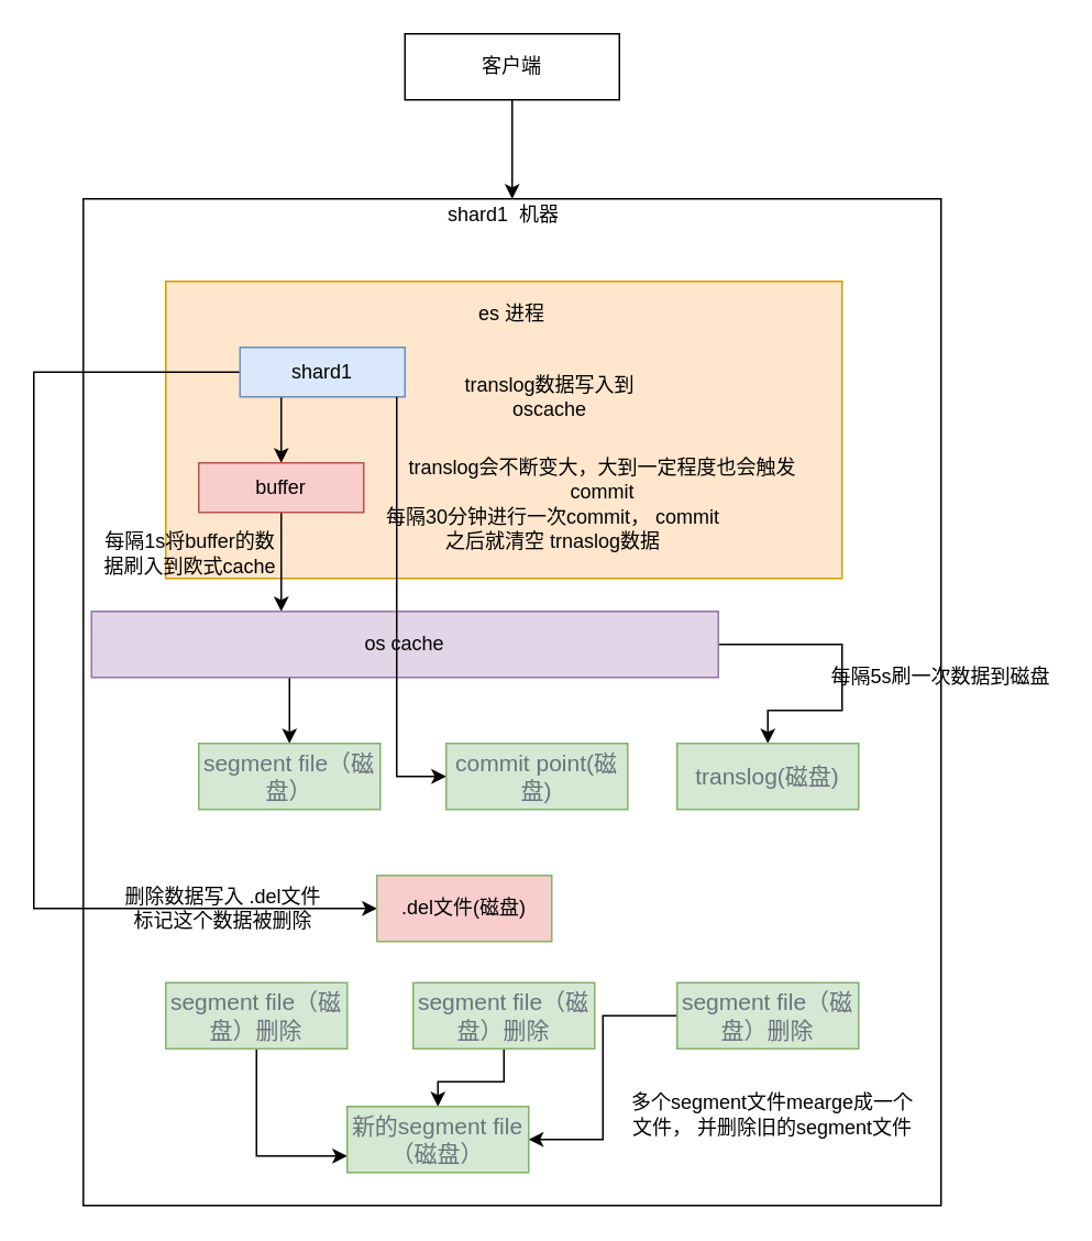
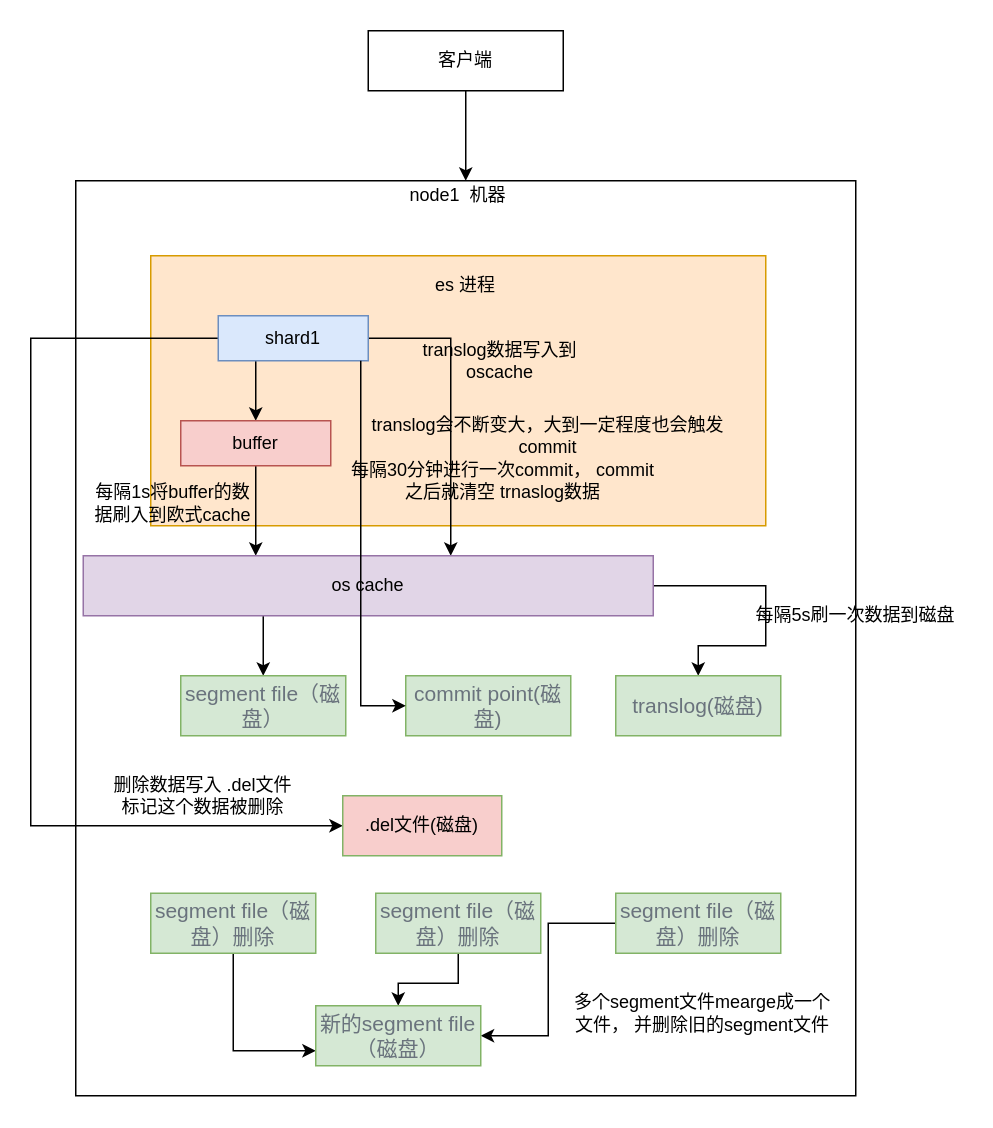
  <mxCell id="0" />
  <mxCell id="1" parent="0" />
  <mxCell id="2" value="" style="rounded=0;whiteSpace=wrap;html=1;" vertex="1" parent="1"><mxGeometry x="50" y="120" width="520" height="610" as="geometry" /></mxCell>
  <mxCell id="3" style="edgeStyle=orthogonalEdgeStyle;rounded=0;orthogonalLoop=1;jettySize=auto;html=1;entryX=0.5;entryY=0;entryDx=0;entryDy=0;" edge="1" parent="1" source="4" target="2"><mxGeometry relative="1" as="geometry" /></mxCell>
  <mxCell id="4" value="客户端" style="rounded=0;whiteSpace=wrap;html=1;" vertex="1" parent="1"><mxGeometry x="245" y="20" width="130" height="40" as="geometry" /></mxCell>
- <mxCell id="5" value="shard1&amp;nbsp; 机器" style="text;html=1;strokeColor=none;fillColor=none;align=center;verticalAlign=middle;whiteSpace=wrap;rounded=0;" vertex="1" parent="1"><mxGeometry x="260" y="120" width="90" height="20" as="geometry" /></mxCell>
+ <mxCell id="5" value="node1&amp;nbsp; 机器" style="text;html=1;strokeColor=none;fillColor=none;align=center;verticalAlign=middle;whiteSpace=wrap;rounded=0;" vertex="1" parent="1"><mxGeometry x="260" y="120" width="90" height="20" as="geometry" /></mxCell>
  <mxCell id="6" value="" style="rounded=0;whiteSpace=wrap;html=1;fillColor=#ffe6cc;strokeColor=#d79b00;" vertex="1" parent="1"><mxGeometry x="100" y="170" width="410" height="180" as="geometry" /></mxCell>
  <mxCell id="7" value="es 进程" style="text;html=1;strokeColor=none;fillColor=none;align=center;verticalAlign=middle;whiteSpace=wrap;rounded=0;" vertex="1" parent="1"><mxGeometry x="270" y="180" width="80" height="20" as="geometry" /></mxCell>
  <mxCell id="8" style="edgeStyle=orthogonalEdgeStyle;rounded=0;orthogonalLoop=1;jettySize=auto;html=1;" edge="1" parent="1" source="11" target="13"><mxGeometry relative="1" as="geometry"><Array as="points"><mxPoint x="170" y="250" /><mxPoint x="170" y="250" /></Array></mxGeometry></mxCell>
+ <mxCell id="9" style="edgeStyle=orthogonalEdgeStyle;rounded=0;orthogonalLoop=1;jettySize=auto;html=1;" edge="1" parent="1" source="11" target="16"><mxGeometry relative="1" as="geometry"><Array as="points"><mxPoint x="300" y="225" /></Array></mxGeometry></mxCell>
  <mxCell id="10" style="edgeStyle=orthogonalEdgeStyle;rounded=0;orthogonalLoop=1;jettySize=auto;html=1;entryX=0;entryY=0.5;entryDx=0;entryDy=0;" edge="1" parent="1" source="11" target="26"><mxGeometry relative="1" as="geometry"><Array as="points"><mxPoint x="20" y="225" /><mxPoint x="20" y="550" /></Array></mxGeometry></mxCell>
  <mxCell id="11" value="shard1" style="rounded=0;whiteSpace=wrap;html=1;fillColor=#dae8fc;strokeColor=#6c8ebf;" vertex="1" parent="1"><mxGeometry x="145" y="210" width="100" height="30" as="geometry" /></mxCell>
  <mxCell id="12" style="edgeStyle=orthogonalEdgeStyle;rounded=0;orthogonalLoop=1;jettySize=auto;html=1;" edge="1" parent="1" source="13" target="16"><mxGeometry relative="1" as="geometry"><Array as="points"><mxPoint x="170" y="370" /><mxPoint x="170" y="370" /></Array></mxGeometry></mxCell>
  <mxCell id="13" value="buffer" style="rounded=0;whiteSpace=wrap;html=1;fillColor=#f8cecc;strokeColor=#b85450;" vertex="1" parent="1"><mxGeometry x="120" y="280" width="100" height="30" as="geometry" /></mxCell>
  <mxCell id="14" style="edgeStyle=orthogonalEdgeStyle;rounded=0;orthogonalLoop=1;jettySize=auto;html=1;" edge="1" parent="1" source="16" target="18"><mxGeometry relative="1" as="geometry"><Array as="points"><mxPoint x="175" y="420" /><mxPoint x="175" y="420" /></Array></mxGeometry></mxCell>
  <mxCell id="15" style="edgeStyle=orthogonalEdgeStyle;rounded=0;orthogonalLoop=1;jettySize=auto;html=1;" edge="1" parent="1" source="16" target="20"><mxGeometry relative="1" as="geometry"><Array as="points"><mxPoint x="510" y="390" /><mxPoint x="510" y="430" /><mxPoint x="465" y="430" /></Array></mxGeometry></mxCell>
  <mxCell id="16" value="os cache" style="rounded=0;whiteSpace=wrap;html=1;fillColor=#e1d5e7;strokeColor=#9673a6;" vertex="1" parent="1"><mxGeometry x="55" y="370" width="380" height="40" as="geometry" /></mxCell>
  <mxCell id="17" value="每隔1s将buffer的数据刷入到欧式cache" style="text;html=1;strokeColor=none;fillColor=none;align=center;verticalAlign=middle;whiteSpace=wrap;rounded=0;" vertex="1" parent="1"><mxGeometry x="60" y="325" width="110" height="20" as="geometry" /></mxCell>
  <mxCell id="18" value="&lt;span style=&quot;color: rgb(106 , 115 , 125) ; font-family: , &amp;#34;blinkmacsystemfont&amp;#34; , , &amp;#34;pingfang sc&amp;#34; , &amp;#34;helvetica&amp;#34; , &amp;#34;arial&amp;#34; , &amp;#34;hiragino sans gb&amp;#34; , &amp;#34;microsoft yahei&amp;#34; , &amp;#34;simsun&amp;#34; , , &amp;#34;heiti&amp;#34; , , sans-serif ; font-size: 14px&quot;&gt;segment file（磁盘）&lt;/span&gt;" style="rounded=0;whiteSpace=wrap;html=1;fillColor=#d5e8d4;strokeColor=#82b366;" vertex="1" parent="1"><mxGeometry x="120" y="450" width="110" height="40" as="geometry" /></mxCell>
  <mxCell id="19" value="translog数据写入到oscache" style="text;html=1;strokeColor=none;fillColor=none;align=center;verticalAlign=middle;whiteSpace=wrap;rounded=0;" vertex="1" parent="1"><mxGeometry x="260" y="230" width="146" height="20" as="geometry" /></mxCell>
  <mxCell id="20" value="&lt;span style=&quot;color: rgb(106 , 115 , 125) ; font-family: , &amp;#34;blinkmacsystemfont&amp;#34; , , &amp;#34;pingfang sc&amp;#34; , &amp;#34;helvetica&amp;#34; , &amp;#34;arial&amp;#34; , &amp;#34;hiragino sans gb&amp;#34; , &amp;#34;microsoft yahei&amp;#34; , &amp;#34;simsun&amp;#34; , , &amp;#34;heiti&amp;#34; , , sans-serif ; font-size: 14px&quot;&gt;translog(磁盘)&lt;/span&gt;" style="rounded=0;whiteSpace=wrap;html=1;fillColor=#d5e8d4;strokeColor=#82b366;" vertex="1" parent="1"><mxGeometry x="410" y="450" width="110" height="40" as="geometry" /></mxCell>
  <mxCell id="21" value="&lt;span style=&quot;color: rgb(106 , 115 , 125) ; font-family: , &amp;#34;blinkmacsystemfont&amp;#34; , , &amp;#34;pingfang sc&amp;#34; , &amp;#34;helvetica&amp;#34; , &amp;#34;arial&amp;#34; , &amp;#34;hiragino sans gb&amp;#34; , &amp;#34;microsoft yahei&amp;#34; , &amp;#34;simsun&amp;#34; , , &amp;#34;heiti&amp;#34; , , sans-serif ; font-size: 14px&quot;&gt;commit point(磁盘)&lt;/span&gt;" style="rounded=0;whiteSpace=wrap;html=1;fillColor=#d5e8d4;strokeColor=#82b366;" vertex="1" parent="1"><mxGeometry x="270" y="450" width="110" height="40" as="geometry" /></mxCell>
  <mxCell id="22" value="每隔5s刷一次数据到磁盘" style="text;html=1;strokeColor=none;fillColor=none;align=center;verticalAlign=middle;whiteSpace=wrap;rounded=0;" vertex="1" parent="1"><mxGeometry x="500" y="400" width="140" height="20" as="geometry" /></mxCell>
  <mxCell id="23" style="edgeStyle=orthogonalEdgeStyle;rounded=0;orthogonalLoop=1;jettySize=auto;html=1;" edge="1" parent="1" source="11" target="21"><mxGeometry relative="1" as="geometry"><Array as="points"><mxPoint x="240" y="470" /></Array></mxGeometry></mxCell>
  <mxCell id="24" value="每隔30分钟进行一次commit， commit之后就清空 trnaslog数据" style="text;html=1;strokeColor=none;fillColor=none;align=center;verticalAlign=middle;whiteSpace=wrap;rounded=0;" vertex="1" parent="1"><mxGeometry x="230" y="310" width="210" height="20" as="geometry" /></mxCell>
  <mxCell id="25" value="translog会不断变大，大到一定程度也会触发commit" style="text;html=1;strokeColor=none;fillColor=none;align=center;verticalAlign=middle;whiteSpace=wrap;rounded=0;" vertex="1" parent="1"><mxGeometry x="230" y="280" width="270" height="20" as="geometry" /></mxCell>
  <mxCell id="26" value=".del文件(磁盘)" style="rounded=0;whiteSpace=wrap;html=1;fillColor=#f8cecc;strokeColor=#82b366;" vertex="1" parent="1"><mxGeometry x="228" y="530" width="106" height="40" as="geometry" /></mxCell>
- <mxCell id="27" value="删除数据写入 .del文件标记这个数据被删除" style="text;html=1;strokeColor=none;fillColor=none;align=center;verticalAlign=middle;whiteSpace=wrap;rounded=0;" vertex="1" parent="1"><mxGeometry x="70" y="540" width="130" height="20" as="geometry" /></mxCell>
+ <mxCell id="27" value="删除数据写入 .del文件标记这个数据被删除" style="text;html=1;strokeColor=none;fillColor=none;align=center;verticalAlign=middle;whiteSpace=wrap;rounded=0;" vertex="1" parent="1"><mxGeometry x="70" y="520" width="130" height="20" as="geometry" /></mxCell>
  <mxCell id="28" style="edgeStyle=orthogonalEdgeStyle;rounded=0;orthogonalLoop=1;jettySize=auto;html=1;entryX=0;entryY=0.75;entryDx=0;entryDy=0;" edge="1" parent="1" source="29" target="34"><mxGeometry relative="1" as="geometry" /></mxCell>
  <mxCell id="29" value="&lt;span style=&quot;color: rgb(106 , 115 , 125) ; font-family: , &amp;#34;blinkmacsystemfont&amp;#34; , , &amp;#34;pingfang sc&amp;#34; , &amp;#34;helvetica&amp;#34; , &amp;#34;arial&amp;#34; , &amp;#34;hiragino sans gb&amp;#34; , &amp;#34;microsoft yahei&amp;#34; , &amp;#34;simsun&amp;#34; , , &amp;#34;heiti&amp;#34; , , sans-serif ; font-size: 14px&quot;&gt;segment file（磁盘）删除&lt;/span&gt;" style="rounded=0;whiteSpace=wrap;html=1;fillColor=#d5e8d4;strokeColor=#82b366;" vertex="1" parent="1"><mxGeometry x="100" y="595" width="110" height="40" as="geometry" /></mxCell>
  <mxCell id="30" style="edgeStyle=orthogonalEdgeStyle;rounded=0;orthogonalLoop=1;jettySize=auto;html=1;" edge="1" parent="1" source="31" target="34"><mxGeometry relative="1" as="geometry" /></mxCell>
  <mxCell id="31" value="&lt;span style=&quot;color: rgb(106 , 115 , 125) ; font-family: , &amp;#34;blinkmacsystemfont&amp;#34; , , &amp;#34;pingfang sc&amp;#34; , &amp;#34;helvetica&amp;#34; , &amp;#34;arial&amp;#34; , &amp;#34;hiragino sans gb&amp;#34; , &amp;#34;microsoft yahei&amp;#34; , &amp;#34;simsun&amp;#34; , , &amp;#34;heiti&amp;#34; , , sans-serif ; font-size: 14px&quot;&gt;segment file（磁盘）删除&lt;/span&gt;" style="rounded=0;whiteSpace=wrap;html=1;fillColor=#d5e8d4;strokeColor=#82b366;" vertex="1" parent="1"><mxGeometry x="250" y="595" width="110" height="40" as="geometry" /></mxCell>
  <mxCell id="32" style="edgeStyle=orthogonalEdgeStyle;rounded=0;orthogonalLoop=1;jettySize=auto;html=1;entryX=1;entryY=0.5;entryDx=0;entryDy=0;" edge="1" parent="1" source="33" target="34"><mxGeometry relative="1" as="geometry" /></mxCell>
  <mxCell id="33" value="&lt;span style=&quot;color: rgb(106 , 115 , 125) ; font-family: , &amp;#34;blinkmacsystemfont&amp;#34; , , &amp;#34;pingfang sc&amp;#34; , &amp;#34;helvetica&amp;#34; , &amp;#34;arial&amp;#34; , &amp;#34;hiragino sans gb&amp;#34; , &amp;#34;microsoft yahei&amp;#34; , &amp;#34;simsun&amp;#34; , , &amp;#34;heiti&amp;#34; , , sans-serif ; font-size: 14px&quot;&gt;segment file（磁盘）删除&lt;/span&gt;" style="rounded=0;whiteSpace=wrap;html=1;fillColor=#d5e8d4;strokeColor=#82b366;" vertex="1" parent="1"><mxGeometry x="410" y="595" width="110" height="40" as="geometry" /></mxCell>
  <mxCell id="34" value="&lt;span style=&quot;color: rgb(106 , 115 , 125) ; font-family: , &amp;#34;blinkmacsystemfont&amp;#34; , , &amp;#34;pingfang sc&amp;#34; , &amp;#34;helvetica&amp;#34; , &amp;#34;arial&amp;#34; , &amp;#34;hiragino sans gb&amp;#34; , &amp;#34;microsoft yahei&amp;#34; , &amp;#34;simsun&amp;#34; , , &amp;#34;heiti&amp;#34; , , sans-serif ; font-size: 14px&quot;&gt;新的segment file（磁盘）&lt;/span&gt;" style="rounded=0;whiteSpace=wrap;html=1;fillColor=#d5e8d4;strokeColor=#82b366;" vertex="1" parent="1"><mxGeometry x="210" y="670" width="110" height="40" as="geometry" /></mxCell>
  <mxCell id="35" value="多个segment文件mearge成一个文件， 并删除旧的segment文件" style="text;html=1;strokeColor=none;fillColor=none;align=center;verticalAlign=middle;whiteSpace=wrap;rounded=0;" vertex="1" parent="1"><mxGeometry x="380" y="650" width="176" height="50" as="geometry" /></mxCell>
